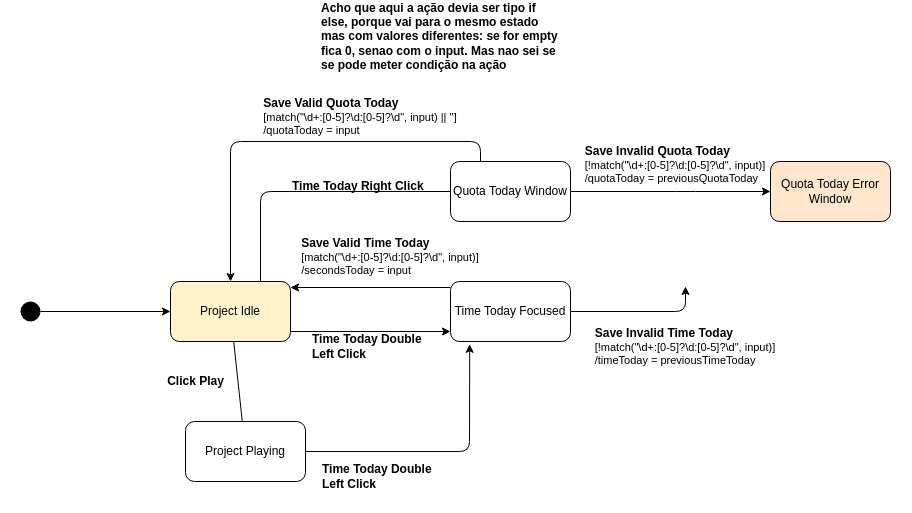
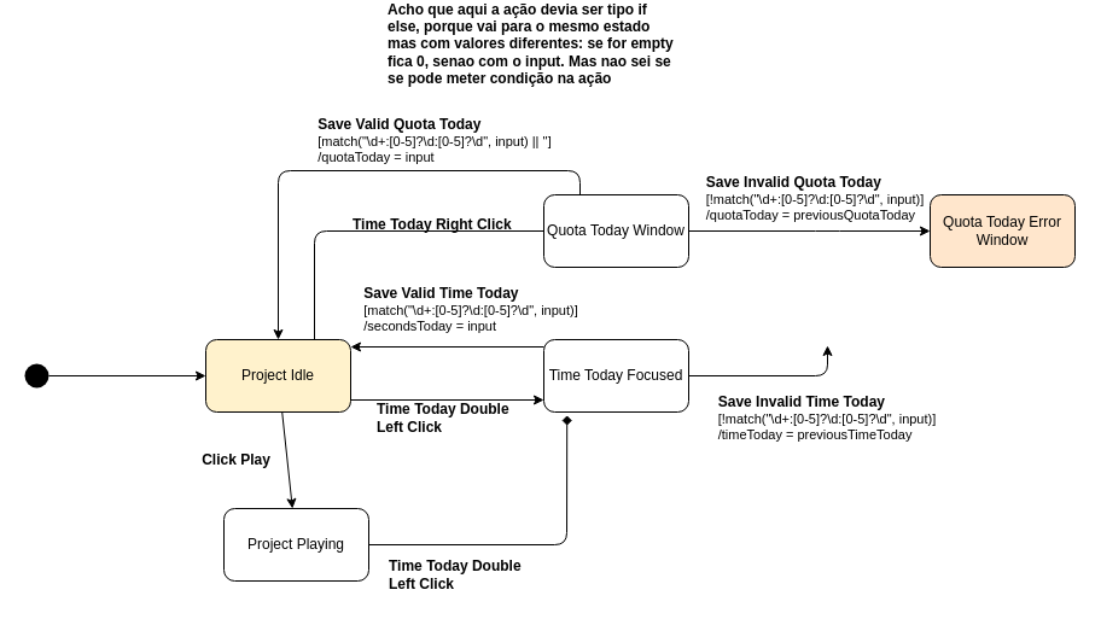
  <mxCell id="0" />
  <mxCell id="1" parent="0" />
  <mxCell id="2" value="" style="edgeStyle=none;html=1;" parent="1" edge="1"><mxGeometry relative="1" as="geometry"><mxPoint x="290" y="330" as="sourcePoint" /><mxPoint x="450" y="330" as="targetPoint" /></mxGeometry></mxCell>
  <mxCell id="3" style="edgeStyle=none;html=1;exitX=0.75;exitY=0;exitDx=0;exitDy=0;" parent="1" source="4" edge="1"><mxGeometry relative="1" as="geometry"><mxPoint x="470" y="190" as="targetPoint" /><Array as="points"><mxPoint x="260" y="190" /></Array></mxGeometry></mxCell>
  <mxCell id="4" value="Project Idle" style="rounded=1;whiteSpace=wrap;html=1;fillColor=#fff2cc;" parent="1" vertex="1"><mxGeometry x="170" y="280" width="120" height="60" as="geometry" /></mxCell>
  <mxCell id="5" style="edgeStyle=none;html=1;fontSize=12;" parent="1" source="6" target="4" edge="1"><mxGeometry relative="1" as="geometry"><mxPoint x="160" y="310" as="targetPoint" /></mxGeometry></mxCell>
  <mxCell id="6" value="" style="ellipse;fillColor=#000000;strokeColor=none;" parent="1" vertex="1"><mxGeometry x="20" y="300" width="20" height="20" as="geometry" /></mxCell>
- <mxCell id="7" style="edgeStyle=none;html=1;fontSize=11;fontColor=#000000;entryX=0.16;entryY=1.047;entryDx=0;entryDy=0;entryPerimeter=0;" parent="1" source="8" target="12" edge="1"><mxGeometry relative="1" as="geometry"><Array as="points"><mxPoint x="469" y="450" /></Array></mxGeometry></mxCell>
+ <mxCell id="7" style="edgeStyle=none;html=1;fontSize=11;fontColor=#000000;entryX=0.16;entryY=1.047;entryDx=0;entryDy=0;entryPerimeter=0;endArrow=diamond;" parent="1" source="8" target="12" edge="1"><mxGeometry relative="1" as="geometry"><Array as="points"><mxPoint x="469" y="450" /></Array></mxGeometry></mxCell>
  <mxCell id="8" value="Project Playing" style="rounded=1;whiteSpace=wrap;html=1;fontSize=12;" parent="1" vertex="1"><mxGeometry x="185" y="420" width="120" height="60" as="geometry" /></mxCell>
- <mxCell id="9" style="edgeStyle=none;html=1;fontSize=12;endArrow=none;" parent="1" source="4" target="8" edge="1"><mxGeometry relative="1" as="geometry"><mxPoint x="230" y="460" as="sourcePoint" /><Array as="points" /></mxGeometry></mxCell>
+ <mxCell id="9" style="edgeStyle=none;html=1;fontSize=12;" parent="1" source="4" target="8" edge="1"><mxGeometry relative="1" as="geometry"><mxPoint x="230" y="460" as="sourcePoint" /><Array as="points" /></mxGeometry></mxCell>
  <mxCell id="10" value="&lt;b&gt;Click Play&lt;/b&gt;" style="text;html=1;align=center;verticalAlign=middle;resizable=0;points=[];autosize=1;strokeColor=none;fillColor=none;" parent="1" vertex="1"><mxGeometry x="160" y="370" width="70" height="20" as="geometry" /></mxCell>
  <mxCell id="11" style="edgeStyle=none;html=1;exitX=1;exitY=0.5;exitDx=0;exitDy=0;entryX=0.5;entryY=1;entryDx=0;entryDy=0;" parent="1" source="12" edge="1"><mxGeometry relative="1" as="geometry"><mxPoint x="685" y="285" as="targetPoint" /><Array as="points"><mxPoint x="685" y="310" /></Array></mxGeometry></mxCell>
  <mxCell id="12" value="Time Today Focused" style="rounded=1;whiteSpace=wrap;html=1;" parent="1" vertex="1"><mxGeometry x="450" y="280" width="120" height="60" as="geometry" /></mxCell>
  <mxCell id="13" value="&lt;b&gt;Time Today Double Left Click&lt;/b&gt;" style="text;html=1;strokeColor=none;fillColor=none;align=left;verticalAlign=middle;whiteSpace=wrap;rounded=0;" parent="1" vertex="1"><mxGeometry x="310" y="330" width="120" height="30" as="geometry" /></mxCell>
  <mxCell id="14" value="" style="endArrow=classic;html=1;" parent="1" edge="1"><mxGeometry width="50" height="50" relative="1" as="geometry"><mxPoint x="450" y="286" as="sourcePoint" /><mxPoint x="290" y="286" as="targetPoint" /></mxGeometry></mxCell>
  <mxCell id="15" value="&lt;div style=&quot;text-align: left&quot;&gt;&lt;b&gt;&lt;font style=&quot;font-size: 12px&quot;&gt;Save Valid Time Today&lt;/font&gt;&lt;/b&gt;&lt;/div&gt;&lt;span style=&quot;font-size: 11px&quot;&gt;&lt;div style=&quot;text-align: left&quot;&gt;&lt;span&gt;[match(&quot;&lt;/span&gt;&lt;font style=&quot;font-family: &amp;#34;helvetica&amp;#34; , &amp;#34;arial&amp;#34; , &amp;#34;freesans&amp;#34; , sans-serif&quot;&gt;\d+:[0-5]?\d:[0-5]?\d&quot;, input)&lt;/font&gt;&lt;span style=&quot;font-family: &amp;#34;helvetica&amp;#34;&quot;&gt;]&lt;/span&gt;&lt;/div&gt;&lt;/span&gt;&lt;span style=&quot;font-size: 11px&quot;&gt;&lt;div style=&quot;text-align: left&quot;&gt;&lt;span&gt;/secondsToday = input&lt;/span&gt;&lt;/div&gt;&lt;/span&gt;" style="text;html=1;strokeColor=none;fillColor=none;align=center;verticalAlign=middle;whiteSpace=wrap;rounded=0;" parent="1" vertex="1"><mxGeometry x="270" y="240" width="240" height="30" as="geometry" /></mxCell>
  <mxCell id="16" value="&lt;b&gt;Time Today Double Left Click&lt;/b&gt;" style="text;html=1;strokeColor=none;fillColor=none;align=left;verticalAlign=middle;whiteSpace=wrap;rounded=0;" parent="1" vertex="1"><mxGeometry x="320" y="460" width="120" height="30" as="geometry" /></mxCell>
  <mxCell id="17" value="&lt;b&gt;Time Today Right Click&lt;/b&gt;" style="text;html=1;strokeColor=none;fillColor=none;align=left;verticalAlign=middle;whiteSpace=wrap;rounded=0;" parent="1" vertex="1"><mxGeometry x="290" y="170" width="150" height="30" as="geometry" /></mxCell>
  <mxCell id="18" style="edgeStyle=none;html=1;exitX=1;exitY=0.5;exitDx=0;exitDy=0;" parent="1" source="19" edge="1"><mxGeometry relative="1" as="geometry"><mxPoint x="770" y="190" as="targetPoint" /><Array as="points"><mxPoint x="685" y="190" /></Array></mxGeometry></mxCell>
  <mxCell id="19" value="Quota Today Window" style="rounded=1;whiteSpace=wrap;html=1;" parent="1" vertex="1"><mxGeometry x="450" y="160" width="120" height="60" as="geometry" /></mxCell>
  <mxCell id="20" value="" style="endArrow=classic;html=1;entryX=0.5;entryY=0;entryDx=0;entryDy=0;" parent="1" target="4" edge="1"><mxGeometry width="50" height="50" relative="1" as="geometry"><mxPoint x="480" y="160" as="sourcePoint" /><mxPoint x="300" y="296" as="targetPoint" /><Array as="points"><mxPoint x="480" y="140" /><mxPoint x="230" y="140" /></Array></mxGeometry></mxCell>
  <mxCell id="21" value="&lt;div style=&quot;text-align: left&quot;&gt;&lt;b&gt;&lt;font style=&quot;font-size: 12px&quot;&gt;Save Valid Quota Today&lt;/font&gt;&lt;/b&gt;&lt;/div&gt;&lt;span style=&quot;font-size: 11px&quot;&gt;&lt;div style=&quot;text-align: left&quot;&gt;&lt;span&gt;[match(&quot;&lt;/span&gt;&lt;font style=&quot;font-family: &amp;#34;helvetica&amp;#34; , &amp;#34;arial&amp;#34; , &amp;#34;freesans&amp;#34; , sans-serif&quot;&gt;\d+:[0-5]?\d:[0-5]?\d&quot;, input) || ''&lt;/font&gt;&lt;span style=&quot;font-family: &amp;#34;helvetica&amp;#34;&quot;&gt;]&lt;/span&gt;&lt;/div&gt;&lt;/span&gt;&lt;span style=&quot;font-size: 11px&quot;&gt;&lt;div style=&quot;text-align: left&quot;&gt;&lt;span&gt;/quotaToday = input&lt;/span&gt;&lt;/div&gt;&lt;/span&gt;" style="text;html=1;strokeColor=none;fillColor=none;align=center;verticalAlign=middle;whiteSpace=wrap;rounded=0;" parent="1" vertex="1"><mxGeometry x="240" y="100" width="240" height="30" as="geometry" /></mxCell>
  <mxCell id="22" value="&lt;div style=&quot;text-align: left&quot;&gt;&lt;b&gt;&lt;font style=&quot;font-size: 12px&quot;&gt;Save Invalid Quota Today&lt;/font&gt;&lt;/b&gt;&lt;/div&gt;&lt;span style=&quot;font-size: 11px&quot;&gt;&lt;div style=&quot;text-align: left&quot;&gt;&lt;span&gt;[!match(&quot;&lt;/span&gt;&lt;font style=&quot;font-family: &amp;#34;helvetica&amp;#34; , &amp;#34;arial&amp;#34; , &amp;#34;freesans&amp;#34; , sans-serif&quot;&gt;\d+:[0-5]?\d:[0-5]?\d&quot;, input)&lt;/font&gt;&lt;span style=&quot;font-family: &amp;#34;helvetica&amp;#34;&quot;&gt;]&lt;/span&gt;&lt;/div&gt;&lt;/span&gt;&lt;span style=&quot;font-size: 11px&quot;&gt;&lt;div style=&quot;text-align: left&quot;&gt;&lt;span&gt;/quotaToday = previousQuotaToday&lt;/span&gt;&lt;/div&gt;&lt;/span&gt;" style="text;html=1;strokeColor=none;fillColor=none;align=center;verticalAlign=middle;whiteSpace=wrap;rounded=0;" parent="1" vertex="1"><mxGeometry x="555" y="148" width="240" height="30" as="geometry" /></mxCell>
  <mxCell id="23" value="&lt;div style=&quot;text-align: left&quot;&gt;&lt;b&gt;&lt;font style=&quot;font-size: 12px&quot;&gt;Save Invalid Time Today&lt;/font&gt;&lt;/b&gt;&lt;/div&gt;&lt;span style=&quot;font-size: 11px&quot;&gt;&lt;div style=&quot;text-align: left&quot;&gt;&lt;span&gt;[!match(&quot;&lt;/span&gt;&lt;font style=&quot;font-family: &amp;#34;helvetica&amp;#34; , &amp;#34;arial&amp;#34; , &amp;#34;freesans&amp;#34; , sans-serif&quot;&gt;\d+:[0-5]?\d:[0-5]?\d&quot;, input)&lt;/font&gt;&lt;span style=&quot;font-family: &amp;#34;helvetica&amp;#34;&quot;&gt;]&lt;/span&gt;&lt;/div&gt;&lt;/span&gt;&lt;span style=&quot;font-size: 11px&quot;&gt;&lt;div style=&quot;text-align: left&quot;&gt;&lt;span&gt;/timeToday = previousTimeToday&lt;/span&gt;&lt;/div&gt;&lt;/span&gt;" style="text;html=1;strokeColor=none;fillColor=none;align=center;verticalAlign=middle;whiteSpace=wrap;rounded=0;" parent="1" vertex="1"><mxGeometry x="565" y="330" width="240" height="30" as="geometry" /></mxCell>
  <mxCell id="24" value="Quota Today Error Window" style="rounded=1;whiteSpace=wrap;html=1;fillColor=#ffe6cc;" parent="1" vertex="1"><mxGeometry x="770" y="160" width="120" height="60" as="geometry" /></mxCell>
  <mxCell id="25" value="&lt;div style=&quot;text-align: left&quot;&gt;&lt;b&gt;Acho que aqui a ação devia ser tipo if else, porque vai para o mesmo estado mas com valores diferentes: se for empty fica 0, senao com o input. Mas nao sei se se pode meter condição na ação&lt;/b&gt;&lt;/div&gt;" style="text;html=1;strokeColor=none;fillColor=none;align=center;verticalAlign=middle;whiteSpace=wrap;rounded=0;" parent="1" vertex="1"><mxGeometry x="320" y="20" width="240" height="30" as="geometry" /></mxCell>
